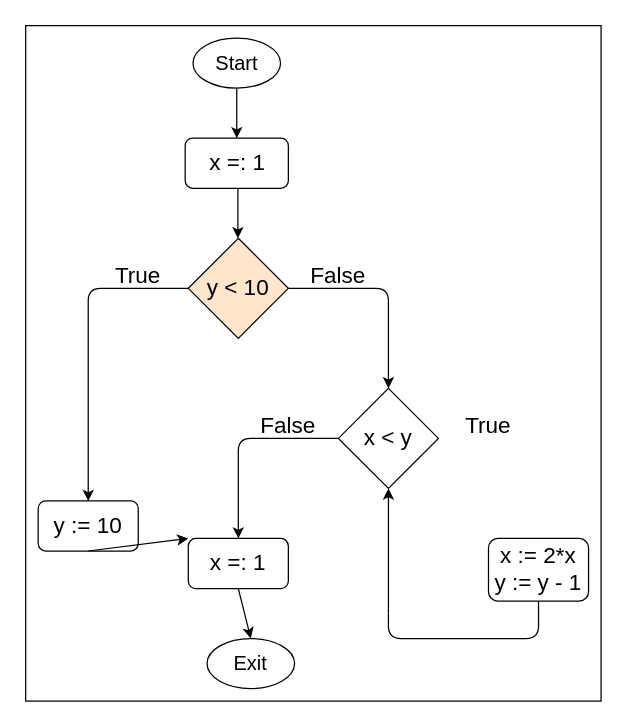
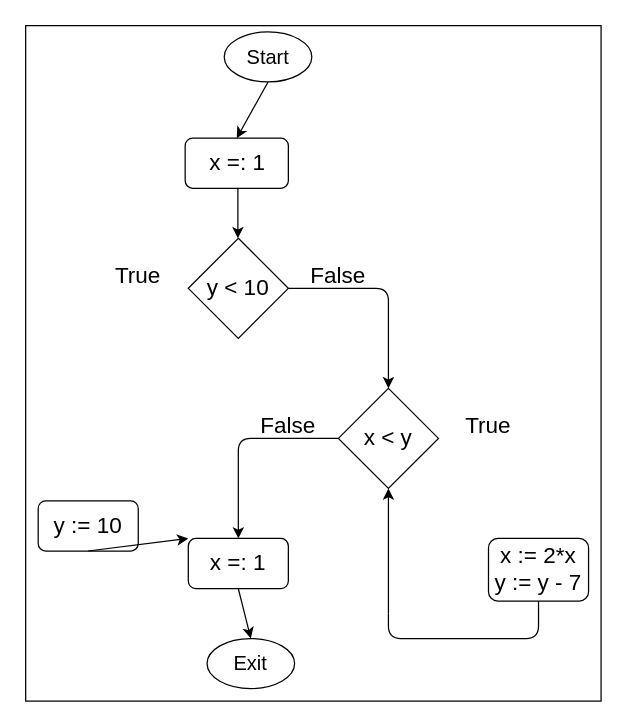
  <mxCell id="0" />
  <mxCell id="1" parent="0" />
  <mxCell id="2" value="" style="rounded=0;whiteSpace=wrap;html=1;" vertex="1" parent="1"><mxGeometry x="20" y="20" width="460" height="540" as="geometry" /></mxCell>
- <mxCell id="3" value="&lt;font style=&quot;font-size: 16px&quot;&gt;Start&lt;/font&gt;" style="ellipse;whiteSpace=wrap;html=1;spacing=2;" parent="1" vertex="1"><mxGeometry x="153.75" y="30" width="70" height="40" as="geometry" /></mxCell>
+ <mxCell id="3" value="&lt;font style=&quot;font-size: 16px&quot;&gt;Start&lt;/font&gt;" style="ellipse;whiteSpace=wrap;html=1;spacing=2;" parent="1" vertex="1"><mxGeometry x="178.75" y="25" width="70" height="40" as="geometry" /></mxCell>
  <mxCell id="4" value="&lt;font style=&quot;font-size: 18px&quot;&gt;x =: 1&lt;/font&gt;" style="rounded=1;whiteSpace=wrap;html=1;spacing=2;" parent="1" vertex="1"><mxGeometry x="147.5" y="110" width="82.5" height="40" as="geometry" /></mxCell>
  <mxCell id="5" value="" style="endArrow=classic;html=1;exitX=0.5;exitY=1;exitDx=0;exitDy=0;entryX=0.5;entryY=0;entryDx=0;entryDy=0;spacing=2;" parent="1" source="3" target="4" edge="1"><mxGeometry width="50" height="50" relative="1" as="geometry"><mxPoint x="40" y="130" as="sourcePoint" /><mxPoint x="90" y="80" as="targetPoint" /></mxGeometry></mxCell>
- <mxCell id="6" value="&lt;font style=&quot;font-size: 18px&quot;&gt;y &amp;lt; 10&lt;/font&gt;" style="rhombus;whiteSpace=wrap;html=1;spacing=2;fillColor=#ffe6cc;" parent="1" vertex="1"><mxGeometry x="150" y="190" width="80" height="80" as="geometry" /></mxCell>
+ <mxCell id="6" value="&lt;font style=&quot;font-size: 18px&quot;&gt;y &amp;lt; 10&lt;/font&gt;" style="rhombus;whiteSpace=wrap;html=1;spacing=2;" parent="1" vertex="1"><mxGeometry x="150" y="190" width="80" height="80" as="geometry" /></mxCell>
  <mxCell id="7" value="" style="endArrow=classic;html=1;exitX=0.5;exitY=1;exitDx=0;exitDy=0;entryX=0.5;entryY=0;entryDx=0;entryDy=0;spacing=2;" parent="1" edge="1"><mxGeometry width="50" height="50" relative="1" as="geometry"><mxPoint x="189.66" y="150" as="sourcePoint" /><mxPoint x="189.66" y="190" as="targetPoint" /></mxGeometry></mxCell>
  <mxCell id="8" value="&lt;font style=&quot;font-size: 18px&quot;&gt;y := 10&lt;/font&gt;" style="rounded=1;whiteSpace=wrap;html=1;spacing=2;" parent="1" vertex="1"><mxGeometry x="30" y="400" width="80" height="40" as="geometry" /></mxCell>
- <mxCell id="9" value="" style="endArrow=classic;html=1;exitX=0;exitY=0.5;exitDx=0;exitDy=0;entryX=0.5;entryY=0;entryDx=0;entryDy=0;spacing=2;" parent="1" source="6" target="8" edge="1"><mxGeometry width="50" height="50" relative="1" as="geometry"><mxPoint x="220" y="270" as="sourcePoint" /><mxPoint x="270" y="220" as="targetPoint" /><Array as="points"><mxPoint x="70" y="230" /></Array></mxGeometry></mxCell>
  <mxCell id="10" value="&lt;font style=&quot;font-size: 18px&quot;&gt;True&lt;/font&gt;" style="text;html=1;strokeColor=none;fillColor=none;align=center;verticalAlign=middle;whiteSpace=wrap;rounded=0;spacing=2;" parent="1" vertex="1"><mxGeometry x="90" y="210" width="40" height="20" as="geometry" /></mxCell>
  <mxCell id="11" value="" style="endArrow=classic;html=1;exitX=1;exitY=0.5;exitDx=0;exitDy=0;entryX=0.5;entryY=0;entryDx=0;entryDy=0;spacing=2;" parent="1" source="6" edge="1"><mxGeometry width="50" height="50" relative="1" as="geometry"><mxPoint x="390" y="230" as="sourcePoint" /><mxPoint x="310" y="310" as="targetPoint" /><Array as="points"><mxPoint x="310" y="230" /></Array></mxGeometry></mxCell>
  <mxCell id="12" value="&lt;font style=&quot;font-size: 18px&quot;&gt;False&lt;/font&gt;" style="text;html=1;strokeColor=none;fillColor=none;align=center;verticalAlign=middle;whiteSpace=wrap;rounded=0;spacing=2;" parent="1" vertex="1"><mxGeometry x="250" y="210" width="40" height="20" as="geometry" /></mxCell>
  <mxCell id="13" value="&lt;font style=&quot;font-size: 18px&quot;&gt;x &amp;lt; y&lt;/font&gt;" style="rhombus;whiteSpace=wrap;html=1;spacing=2;" parent="1" vertex="1"><mxGeometry x="270" y="310" width="80" height="80" as="geometry" /></mxCell>
  <mxCell id="14" value="&lt;font style=&quot;font-size: 18px&quot;&gt;x =: 1&lt;/font&gt;" style="rounded=1;whiteSpace=wrap;html=1;spacing=2;" parent="1" vertex="1"><mxGeometry x="150" y="430" width="80" height="40" as="geometry" /></mxCell>
  <mxCell id="15" value="" style="endArrow=classic;html=1;exitX=0;exitY=0.5;exitDx=0;exitDy=0;entryX=0.5;entryY=0;entryDx=0;entryDy=0;spacing=2;" parent="1" source="13" target="14" edge="1"><mxGeometry width="50" height="50" relative="1" as="geometry"><mxPoint x="340" y="390" as="sourcePoint" /><mxPoint x="390" y="340" as="targetPoint" /><Array as="points"><mxPoint x="190" y="350" /></Array></mxGeometry></mxCell>
  <mxCell id="16" value="&lt;font style=&quot;font-size: 18px&quot;&gt;True&lt;/font&gt;" style="text;html=1;strokeColor=none;fillColor=none;align=center;verticalAlign=middle;whiteSpace=wrap;rounded=0;spacing=2;" parent="1" vertex="1"><mxGeometry x="370" y="330" width="40" height="20" as="geometry" /></mxCell>
- <mxCell id="17" value="&lt;font style=&quot;font-size: 18px&quot;&gt;x := 2*x&lt;br&gt;y := y - 1&lt;br&gt;&lt;/font&gt;" style="rounded=1;whiteSpace=wrap;html=1;spacing=2;" parent="1" vertex="1"><mxGeometry x="390" y="430" width="80" height="50" as="geometry" /></mxCell>
+ <mxCell id="17" value="&lt;font style=&quot;font-size: 18px&quot;&gt;x := 2*x&lt;br&gt;y := y - 7&lt;br&gt;&lt;/font&gt;" style="rounded=1;whiteSpace=wrap;html=1;spacing=2;" parent="1" vertex="1"><mxGeometry x="390" y="430" width="80" height="50" as="geometry" /></mxCell>
  <mxCell id="18" value="&lt;font style=&quot;font-size: 18px&quot;&gt;False&lt;/font&gt;" style="text;html=1;strokeColor=none;fillColor=none;align=center;verticalAlign=middle;whiteSpace=wrap;rounded=0;spacing=2;" parent="1" vertex="1"><mxGeometry x="210" y="330" width="40" height="20" as="geometry" /></mxCell>
  <mxCell id="19" value="" style="endArrow=classic;html=1;exitX=0.5;exitY=1;exitDx=0;exitDy=0;entryX=0;entryY=0;entryDx=0;entryDy=0;" parent="1" source="8" target="14" edge="1"><mxGeometry width="50" height="50" relative="1" as="geometry"><mxPoint x="30" y="430" as="sourcePoint" /><mxPoint x="190" y="430" as="targetPoint" /></mxGeometry></mxCell>
  <mxCell id="20" value="" style="endArrow=none;html=1;" parent="1" edge="1"><mxGeometry width="50" height="50" relative="1" as="geometry"><mxPoint x="310" y="490" as="sourcePoint" /><mxPoint x="430" y="480" as="targetPoint" /><Array as="points"><mxPoint x="310" y="510" /><mxPoint x="370" y="510" /><mxPoint x="430" y="510" /></Array></mxGeometry></mxCell>
  <mxCell id="21" value="" style="endArrow=classic;html=1;entryX=0.5;entryY=1;entryDx=0;entryDy=0;" parent="1" target="13" edge="1"><mxGeometry width="50" height="50" relative="1" as="geometry"><mxPoint x="310" y="490" as="sourcePoint" /><mxPoint x="300" y="420" as="targetPoint" /></mxGeometry></mxCell>
  <mxCell id="22" value="&lt;font style=&quot;font-size: 16px&quot;&gt;Exit&lt;/font&gt;" style="ellipse;whiteSpace=wrap;html=1;spacing=2;" parent="1" vertex="1"><mxGeometry x="165" y="510" width="70" height="40" as="geometry" /></mxCell>
  <mxCell id="23" value="" style="endArrow=classic;html=1;exitX=0.5;exitY=1;exitDx=0;exitDy=0;entryX=0.5;entryY=0;entryDx=0;entryDy=0;" parent="1" source="14" target="22" edge="1"><mxGeometry width="50" height="50" relative="1" as="geometry"><mxPoint x="40" y="540" as="sourcePoint" /><mxPoint x="189" y="510" as="targetPoint" /></mxGeometry></mxCell>
